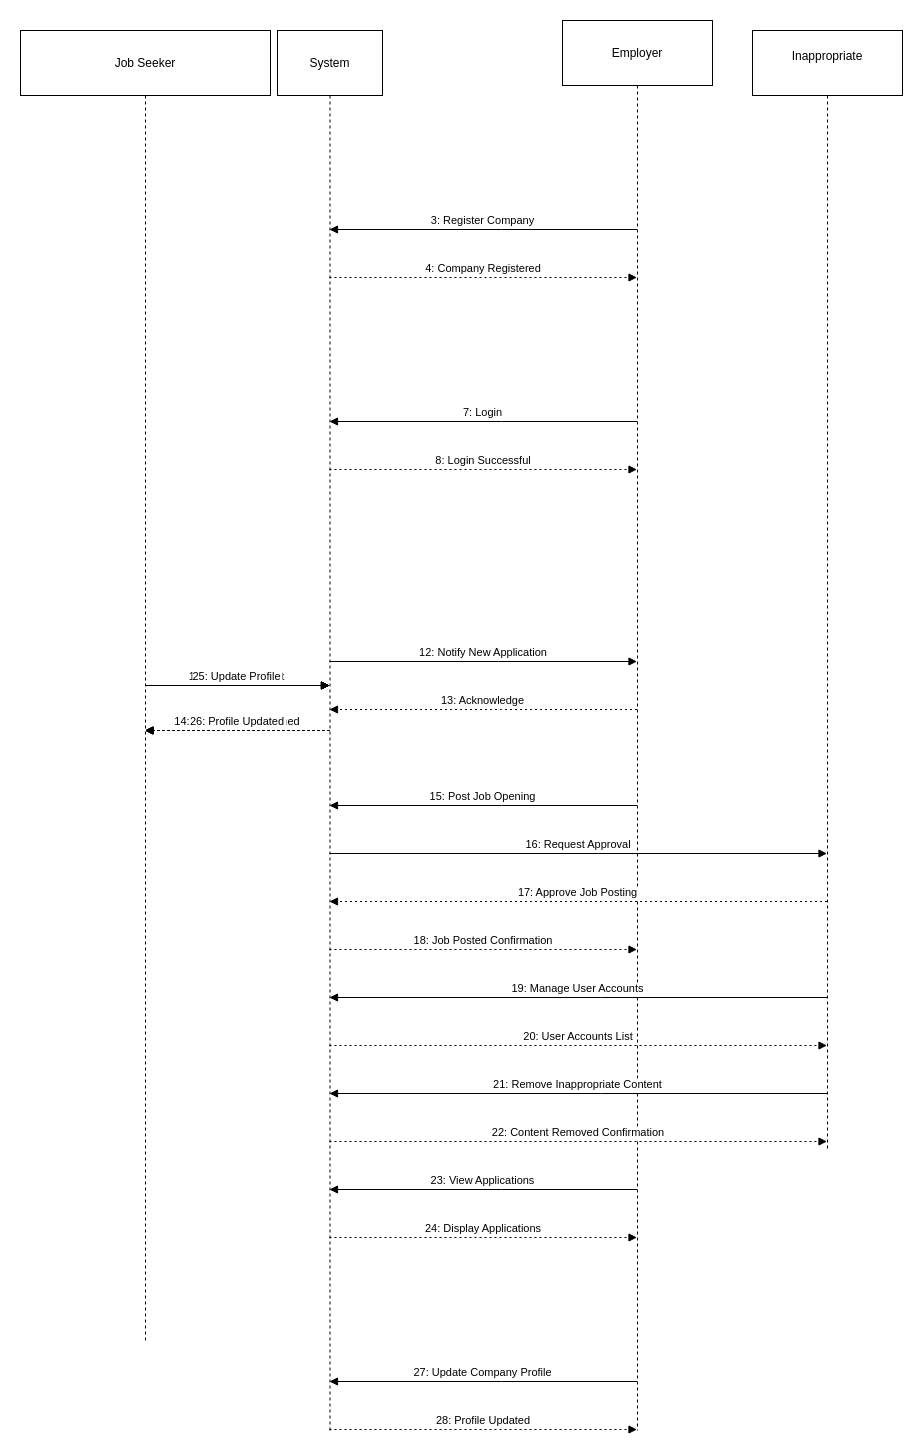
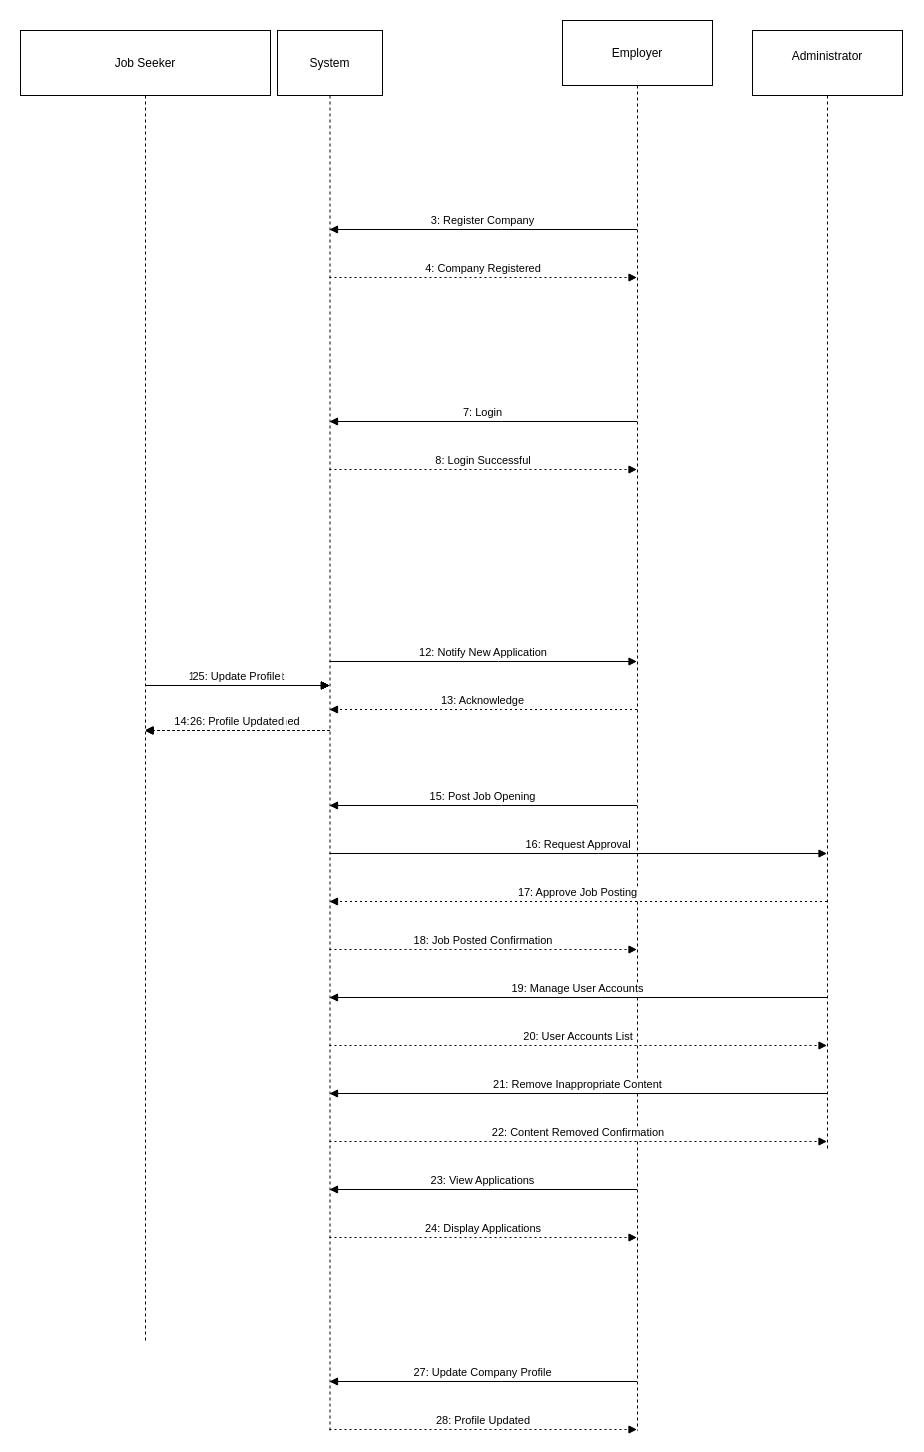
  <mxCell id="0" />
  <mxCell id="1" parent="0" />
  <mxCell id="2" value="Job Seeker" style="shape=umlLifeline;perimeter=lifelinePerimeter;whiteSpace=wrap;container=1;dropTarget=0;collapsible=0;recursiveResize=0;outlineConnect=0;portConstraint=eastwest;newEdgeStyle={&quot;edgeStyle&quot;:&quot;elbowEdgeStyle&quot;,&quot;elbow&quot;:&quot;vertical&quot;,&quot;curved&quot;:0,&quot;rounded&quot;:0};size=65;" parent="1" vertex="1"><mxGeometry x="20" y="30" width="250" height="1310" as="geometry" /></mxCell>
  <mxCell id="3" value="System" style="shape=umlLifeline;perimeter=lifelinePerimeter;whiteSpace=wrap;container=1;dropTarget=0;collapsible=0;recursiveResize=0;outlineConnect=0;portConstraint=eastwest;newEdgeStyle={&quot;edgeStyle&quot;:&quot;elbowEdgeStyle&quot;,&quot;elbow&quot;:&quot;vertical&quot;,&quot;curved&quot;:0,&quot;rounded&quot;:0};size=65;" parent="1" vertex="1"><mxGeometry x="277" y="30" width="105" height="1400" as="geometry" /></mxCell>
  <mxCell id="4" value="Employer" style="shape=umlLifeline;perimeter=lifelinePerimeter;whiteSpace=wrap;container=1;dropTarget=0;collapsible=0;recursiveResize=0;outlineConnect=0;portConstraint=eastwest;newEdgeStyle={&quot;edgeStyle&quot;:&quot;elbowEdgeStyle&quot;,&quot;elbow&quot;:&quot;vertical&quot;,&quot;curved&quot;:0,&quot;rounded&quot;:0};size=65;" parent="1" vertex="1"><mxGeometry x="562" y="20" width="150" height="1410" as="geometry" /></mxCell>
- <mxCell id="5" value="Inappropriate&#10;" style="shape=umlLifeline;perimeter=lifelinePerimeter;whiteSpace=wrap;container=1;dropTarget=0;collapsible=0;recursiveResize=0;outlineConnect=0;portConstraint=eastwest;newEdgeStyle={&quot;edgeStyle&quot;:&quot;elbowEdgeStyle&quot;,&quot;elbow&quot;:&quot;vertical&quot;,&quot;curved&quot;:0,&quot;rounded&quot;:0};size=65;" parent="1" vertex="1"><mxGeometry x="752" y="30" width="150" height="1120" as="geometry" /></mxCell>
+ <mxCell id="5" value="Administrator&#10;" style="shape=umlLifeline;perimeter=lifelinePerimeter;whiteSpace=wrap;container=1;dropTarget=0;collapsible=0;recursiveResize=0;outlineConnect=0;portConstraint=eastwest;newEdgeStyle={&quot;edgeStyle&quot;:&quot;elbowEdgeStyle&quot;,&quot;elbow&quot;:&quot;vertical&quot;,&quot;curved&quot;:0,&quot;rounded&quot;:0};size=65;" parent="1" vertex="1"><mxGeometry x="752" y="30" width="150" height="1120" as="geometry" /></mxCell>
  <mxCell id="6" value="1: Register Account" style="verticalAlign=bottom;edgeStyle=elbowEdgeStyle;elbow=vertical;curved=0;rounded=0;endArrow=block;" parent="1" source="2" target="3" edge="1"><mxGeometry relative="1" as="geometry"><Array as="points"><mxPoint x="232" y="133" /></Array></mxGeometry></mxCell>
  <mxCell id="7" value="2: Account Created" style="verticalAlign=bottom;edgeStyle=elbowEdgeStyle;elbow=vertical;curved=0;rounded=0;dashed=1;dashPattern=2 3;endArrow=block;" parent="1" source="3" target="2" edge="1"><mxGeometry relative="1" as="geometry"><Array as="points"><mxPoint x="235" y="181" /></Array></mxGeometry></mxCell>
  <mxCell id="8" value="3: Register Company" style="verticalAlign=bottom;edgeStyle=elbowEdgeStyle;elbow=vertical;curved=0;rounded=0;endArrow=block;" parent="1" source="4" target="3" edge="1"><mxGeometry relative="1" as="geometry"><Array as="points"><mxPoint x="501" y="229" /></Array></mxGeometry></mxCell>
  <mxCell id="9" value="4: Company Registered" style="verticalAlign=bottom;edgeStyle=elbowEdgeStyle;elbow=vertical;curved=0;rounded=0;dashed=1;dashPattern=2 3;endArrow=block;" parent="1" source="3" target="4" edge="1"><mxGeometry relative="1" as="geometry"><Array as="points"><mxPoint x="498" y="277" /></Array></mxGeometry></mxCell>
  <mxCell id="10" value="5: Login" style="verticalAlign=bottom;edgeStyle=elbowEdgeStyle;elbow=vertical;curved=0;rounded=0;endArrow=block;" parent="1" source="2" target="3" edge="1"><mxGeometry relative="1" as="geometry"><Array as="points"><mxPoint x="232" y="325" /></Array></mxGeometry></mxCell>
  <mxCell id="11" value="6: Login Successful" style="verticalAlign=bottom;edgeStyle=elbowEdgeStyle;elbow=vertical;curved=0;rounded=0;dashed=1;dashPattern=2 3;endArrow=block;" parent="1" source="3" target="2" edge="1"><mxGeometry relative="1" as="geometry"><Array as="points"><mxPoint x="235" y="373" /></Array></mxGeometry></mxCell>
  <mxCell id="12" value="7: Login" style="verticalAlign=bottom;edgeStyle=elbowEdgeStyle;elbow=vertical;curved=0;rounded=0;endArrow=block;" parent="1" source="4" target="3" edge="1"><mxGeometry relative="1" as="geometry"><Array as="points"><mxPoint x="501" y="421" /></Array></mxGeometry></mxCell>
  <mxCell id="13" value="8: Login Successful" style="verticalAlign=bottom;edgeStyle=elbowEdgeStyle;elbow=vertical;curved=0;rounded=0;dashed=1;dashPattern=2 3;endArrow=block;" parent="1" source="3" target="4" edge="1"><mxGeometry relative="1" as="geometry"><Array as="points"><mxPoint x="498" y="469" /></Array></mxGeometry></mxCell>
  <mxCell id="14" value="9: Search Jobs" style="verticalAlign=bottom;edgeStyle=elbowEdgeStyle;elbow=vertical;curved=0;rounded=0;endArrow=block;" parent="1" source="2" target="3" edge="1"><mxGeometry relative="1" as="geometry"><Array as="points"><mxPoint x="232" y="517" /></Array></mxGeometry></mxCell>
  <mxCell id="15" value="10: Display Job Listings" style="verticalAlign=bottom;edgeStyle=elbowEdgeStyle;elbow=vertical;curved=0;rounded=0;dashed=1;dashPattern=2 3;endArrow=block;" parent="1" source="3" target="2" edge="1"><mxGeometry relative="1" as="geometry"><Array as="points"><mxPoint x="235" y="565" /></Array></mxGeometry></mxCell>
  <mxCell id="16" value="11: Apply for Job" style="verticalAlign=bottom;edgeStyle=elbowEdgeStyle;elbow=vertical;curved=0;rounded=0;endArrow=block;" parent="1" source="2" target="3" edge="1"><mxGeometry relative="1" as="geometry"><Array as="points"><mxPoint x="232" y="613" /></Array></mxGeometry></mxCell>
  <mxCell id="17" value="12: Notify New Application" style="verticalAlign=bottom;edgeStyle=elbowEdgeStyle;elbow=vertical;curved=0;rounded=0;endArrow=block;" parent="1" source="3" target="4" edge="1"><mxGeometry relative="1" as="geometry"><Array as="points"><mxPoint x="498" y="661" /></Array></mxGeometry></mxCell>
  <mxCell id="18" value="13: Acknowledge" style="verticalAlign=bottom;edgeStyle=elbowEdgeStyle;elbow=vertical;curved=0;rounded=0;dashed=1;dashPattern=2 3;endArrow=block;" parent="1" source="4" target="3" edge="1"><mxGeometry relative="1" as="geometry"><Array as="points"><mxPoint x="501" y="709" /></Array></mxGeometry></mxCell>
  <mxCell id="19" value="14: Application Confirmed" style="verticalAlign=bottom;edgeStyle=elbowEdgeStyle;elbow=vertical;curved=0;rounded=0;dashed=1;dashPattern=2 3;endArrow=block;" parent="1" source="3" target="2" edge="1"><mxGeometry relative="1" as="geometry"><Array as="points"><mxPoint x="235" y="757" /></Array></mxGeometry></mxCell>
  <mxCell id="20" value="15: Post Job Opening" style="verticalAlign=bottom;edgeStyle=elbowEdgeStyle;elbow=vertical;curved=0;rounded=0;endArrow=block;" parent="1" source="4" target="3" edge="1"><mxGeometry relative="1" as="geometry"><Array as="points"><mxPoint x="501" y="805" /></Array></mxGeometry></mxCell>
  <mxCell id="21" value="16: Request Approval" style="verticalAlign=bottom;edgeStyle=elbowEdgeStyle;elbow=vertical;curved=0;rounded=0;endArrow=block;" parent="1" source="3" target="5" edge="1"><mxGeometry relative="1" as="geometry"><Array as="points"><mxPoint x="598" y="853" /></Array></mxGeometry></mxCell>
  <mxCell id="22" value="17: Approve Job Posting" style="verticalAlign=bottom;edgeStyle=elbowEdgeStyle;elbow=vertical;curved=0;rounded=0;dashed=1;dashPattern=2 3;endArrow=block;" parent="1" source="5" target="3" edge="1"><mxGeometry relative="1" as="geometry"><Array as="points"><mxPoint x="601" y="901" /></Array></mxGeometry></mxCell>
  <mxCell id="23" value="18: Job Posted Confirmation" style="verticalAlign=bottom;edgeStyle=elbowEdgeStyle;elbow=vertical;curved=0;rounded=0;dashed=1;dashPattern=2 3;endArrow=block;" parent="1" source="3" target="4" edge="1"><mxGeometry relative="1" as="geometry"><Array as="points"><mxPoint x="498" y="949" /></Array></mxGeometry></mxCell>
  <mxCell id="24" value="19: Manage User Accounts" style="verticalAlign=bottom;edgeStyle=elbowEdgeStyle;elbow=vertical;curved=0;rounded=0;endArrow=block;" parent="1" source="5" target="3" edge="1"><mxGeometry relative="1" as="geometry"><Array as="points"><mxPoint x="601" y="997" /></Array></mxGeometry></mxCell>
  <mxCell id="25" value="20: User Accounts List" style="verticalAlign=bottom;edgeStyle=elbowEdgeStyle;elbow=vertical;curved=0;rounded=0;dashed=1;dashPattern=2 3;endArrow=block;" parent="1" source="3" target="5" edge="1"><mxGeometry relative="1" as="geometry"><Array as="points"><mxPoint x="598" y="1045" /></Array></mxGeometry></mxCell>
  <mxCell id="26" value="21: Remove Inappropriate Content" style="verticalAlign=bottom;edgeStyle=elbowEdgeStyle;elbow=vertical;curved=0;rounded=0;endArrow=block;" parent="1" source="5" target="3" edge="1"><mxGeometry relative="1" as="geometry"><Array as="points"><mxPoint x="601" y="1093" /></Array></mxGeometry></mxCell>
  <mxCell id="27" value="22: Content Removed Confirmation" style="verticalAlign=bottom;edgeStyle=elbowEdgeStyle;elbow=vertical;curved=0;rounded=0;dashed=1;dashPattern=2 3;endArrow=block;" parent="1" source="3" target="5" edge="1"><mxGeometry relative="1" as="geometry"><Array as="points"><mxPoint x="598" y="1141" /></Array></mxGeometry></mxCell>
  <mxCell id="28" value="23: View Applications" style="verticalAlign=bottom;edgeStyle=elbowEdgeStyle;elbow=vertical;curved=0;rounded=0;endArrow=block;" parent="1" source="4" target="3" edge="1"><mxGeometry relative="1" as="geometry"><Array as="points"><mxPoint x="501" y="1189" /></Array></mxGeometry></mxCell>
  <mxCell id="29" value="24: Display Applications" style="verticalAlign=bottom;edgeStyle=elbowEdgeStyle;elbow=vertical;curved=0;rounded=0;dashed=1;dashPattern=2 3;endArrow=block;" parent="1" source="3" target="4" edge="1"><mxGeometry relative="1" as="geometry"><Array as="points"><mxPoint x="498" y="1237" /></Array></mxGeometry></mxCell>
  <mxCell id="30" value="25: Update Profile" style="verticalAlign=bottom;edgeStyle=elbowEdgeStyle;elbow=vertical;curved=0;rounded=0;endArrow=block;" parent="1" source="2" target="3" edge="1"><mxGeometry relative="1" as="geometry"><Array as="points"><mxPoint x="232" y="1285" /></Array></mxGeometry></mxCell>
  <mxCell id="31" value="26: Profile Updated" style="verticalAlign=bottom;edgeStyle=elbowEdgeStyle;elbow=vertical;curved=0;rounded=0;dashed=1;dashPattern=2 3;endArrow=block;" parent="1" source="3" target="2" edge="1"><mxGeometry relative="1" as="geometry"><Array as="points"><mxPoint x="235" y="1333" /></Array></mxGeometry></mxCell>
  <mxCell id="32" value="27: Update Company Profile" style="verticalAlign=bottom;edgeStyle=elbowEdgeStyle;elbow=vertical;curved=0;rounded=0;endArrow=block;" parent="1" source="4" target="3" edge="1"><mxGeometry relative="1" as="geometry"><Array as="points"><mxPoint x="501" y="1381" /></Array></mxGeometry></mxCell>
  <mxCell id="33" value="28: Profile Updated" style="verticalAlign=bottom;edgeStyle=elbowEdgeStyle;elbow=vertical;curved=0;rounded=0;dashed=1;dashPattern=2 3;endArrow=block;" parent="1" source="3" target="4" edge="1"><mxGeometry relative="1" as="geometry"><Array as="points"><mxPoint x="498" y="1429" /></Array></mxGeometry></mxCell>
